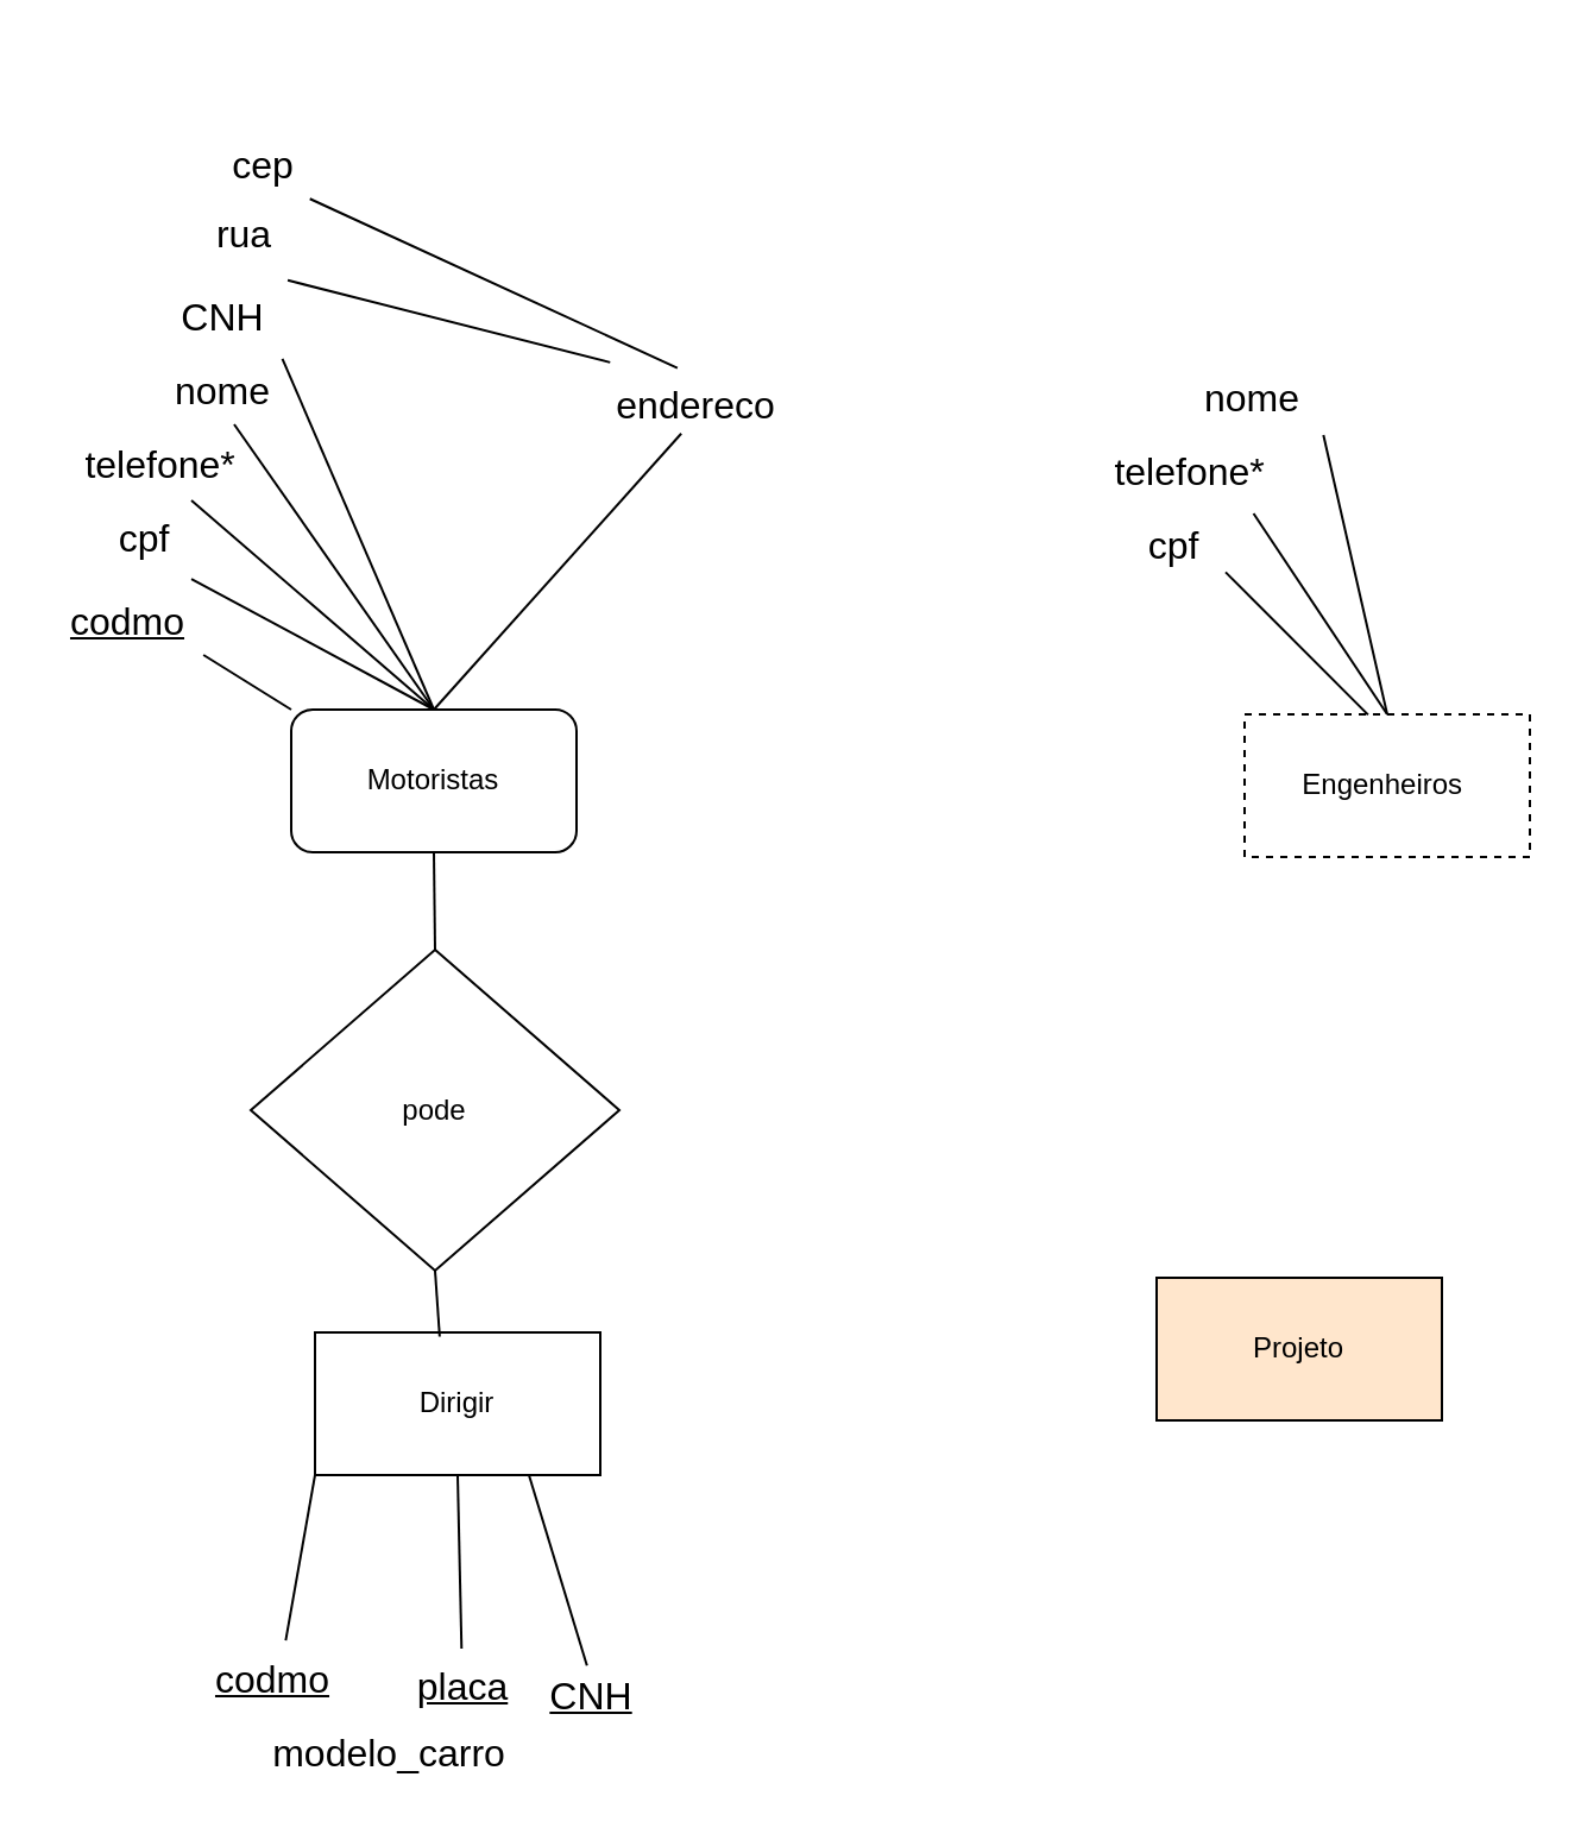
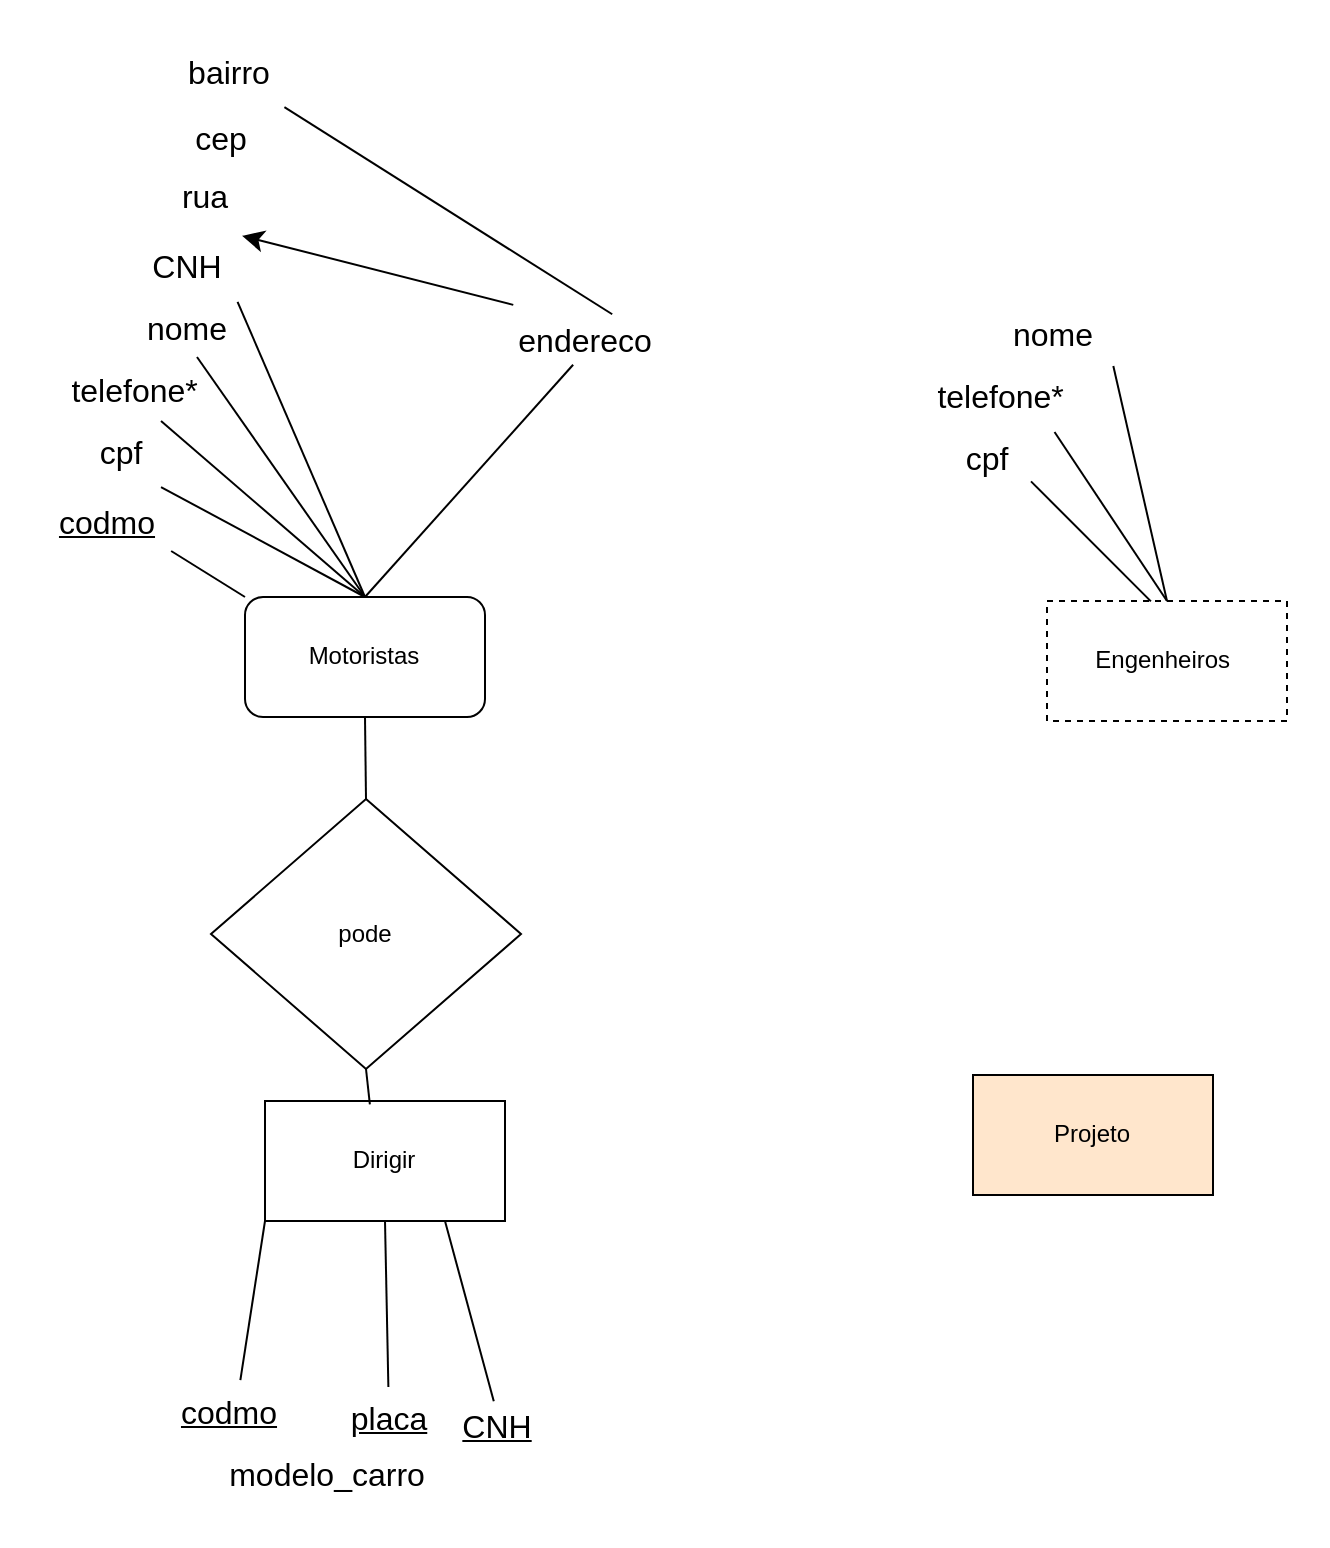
  <mxCell id="0" />
  <mxCell id="1" parent="0" />
  <mxCell id="2" value="Motoristas" style="whiteSpace=wrap;html=1;rounded=1;" vertex="1" parent="1"><mxGeometry x="122" y="298" width="120" height="60" as="geometry" /></mxCell>
  <mxCell id="3" value="Engenheiros&amp;nbsp;" style="whiteSpace=wrap;html=1;dashed=1;" vertex="1" parent="1"><mxGeometry x="523" y="300" width="120" height="60" as="geometry" /></mxCell>
  <mxCell id="4" value="codmo" style="text;html=1;align=center;verticalAlign=middle;resizable=0;points=[];autosize=1;strokeColor=none;fillColor=none;fontSize=16;fontStyle=4" vertex="1" parent="1"><mxGeometry x="20" y="245" width="66" height="31" as="geometry" /></mxCell>
  <mxCell id="5" value="" style="endArrow=none;html=1;rounded=0;fontSize=12;startSize=8;endSize=8;curved=1;entryX=0.986;entryY=0.968;entryDx=0;entryDy=0;entryPerimeter=0;exitX=0;exitY=0;exitDx=0;exitDy=0;" edge="1" parent="1" source="2" target="4"><mxGeometry width="50" height="50" relative="1" as="geometry"><mxPoint x="123" y="298" as="sourcePoint" /><mxPoint x="159" y="247" as="targetPoint" /></mxGeometry></mxCell>
  <mxCell id="6" value="cpf" style="text;html=1;align=center;verticalAlign=middle;resizable=0;points=[];autosize=1;strokeColor=none;fillColor=none;fontSize=16;" vertex="1" parent="1"><mxGeometry x="40" y="210" width="39" height="31" as="geometry" /></mxCell>
  <mxCell id="7" value="telefone*&amp;nbsp;" style="text;html=1;align=center;verticalAlign=middle;resizable=0;points=[];autosize=1;strokeColor=none;fillColor=none;fontSize=16;" vertex="1" parent="1"><mxGeometry x="26" y="179" width="86" height="31" as="geometry" /></mxCell>
  <mxCell id="8" value="" style="endArrow=none;html=1;rounded=0;fontSize=12;startSize=8;endSize=8;curved=1;entryX=1.026;entryY=1.065;entryDx=0;entryDy=0;entryPerimeter=0;exitX=0.5;exitY=0;exitDx=0;exitDy=0;" edge="1" parent="1" source="2" target="6"><mxGeometry width="50" height="50" relative="1" as="geometry"><mxPoint x="156" y="297" as="sourcePoint" /><mxPoint x="104" y="237" as="targetPoint" /></mxGeometry></mxCell>
  <mxCell id="9" value="" style="endArrow=none;html=1;rounded=0;fontSize=12;startSize=8;endSize=8;curved=1;entryX=0.628;entryY=1;entryDx=0;entryDy=0;entryPerimeter=0;exitX=0.5;exitY=0;exitDx=0;exitDy=0;" edge="1" parent="1" source="2" target="7"><mxGeometry width="50" height="50" relative="1" as="geometry"><mxPoint x="165" y="296" as="sourcePoint" /><mxPoint x="148" y="198" as="targetPoint" /></mxGeometry></mxCell>
  <mxCell id="10" value="" style="endArrow=none;html=1;rounded=0;fontSize=12;startSize=8;endSize=8;curved=1;entryX=0.586;entryY=0.968;entryDx=0;entryDy=0;entryPerimeter=0;exitX=0.5;exitY=0;exitDx=0;exitDy=0;" edge="1" parent="1" source="2" target="11"><mxGeometry width="50" height="50" relative="1" as="geometry"><mxPoint x="178" y="271" as="sourcePoint" /><mxPoint x="182" y="209" as="targetPoint" /></mxGeometry></mxCell>
  <mxCell id="11" value="nome" style="text;html=1;align=center;verticalAlign=middle;resizable=0;points=[];autosize=1;strokeColor=none;fillColor=none;fontSize=16;" vertex="1" parent="1"><mxGeometry x="64" y="148" width="58" height="31" as="geometry" /></mxCell>
  <mxCell id="12" value="CNH" style="text;html=1;align=center;verticalAlign=middle;resizable=0;points=[];autosize=1;strokeColor=none;fillColor=none;fontSize=16;" vertex="1" parent="1"><mxGeometry x="66.5" y="117" width="53" height="31" as="geometry" /></mxCell>
  <mxCell id="13" value="" style="endArrow=none;html=1;rounded=0;fontSize=12;startSize=8;endSize=8;curved=1;exitX=0.5;exitY=0;exitDx=0;exitDy=0;entryX=0.977;entryY=1.078;entryDx=0;entryDy=0;entryPerimeter=0;" edge="1" parent="1" source="2" target="12"><mxGeometry width="50" height="50" relative="1" as="geometry"><mxPoint x="225" y="375" as="sourcePoint" /><mxPoint x="194" y="187" as="targetPoint" /></mxGeometry></mxCell>
  <mxCell id="14" value="endereco" style="text;html=1;align=center;verticalAlign=middle;resizable=0;points=[];autosize=1;strokeColor=none;fillColor=none;fontSize=16;" vertex="1" parent="1"><mxGeometry x="249" y="154" width="85" height="31" as="geometry" /></mxCell>
  <mxCell id="15" value="" style="endArrow=none;html=1;rounded=0;fontSize=12;startSize=8;endSize=8;curved=1;exitX=0.5;exitY=0;exitDx=0;exitDy=0;entryX=0.436;entryY=0.899;entryDx=0;entryDy=0;entryPerimeter=0;" edge="1" parent="1" source="2" target="14"><mxGeometry width="50" height="50" relative="1" as="geometry"><mxPoint x="275" y="163" as="sourcePoint" /><mxPoint y="21" as="targetPoint" x="215" /></mxGeometry></mxCell>
  <mxCell id="16" value="rua" style="text;html=1;align=center;verticalAlign=middle;resizable=0;points=[];autosize=1;strokeColor=none;fillColor=none;fontSize=16;" vertex="1" parent="1"><mxGeometry x="81" y="82" width="41" height="31" as="geometry" /></mxCell>
  <mxCell id="17" value="cep" style="text;html=1;align=center;verticalAlign=middle;resizable=0;points=[];autosize=1;strokeColor=none;fillColor=none;fontSize=16;" vertex="1" parent="1"><mxGeometry x="88" y="53" width="44" height="31" as="geometry" /></mxCell>
- <mxCell id="19" value="" style="endArrow=none;html=1;rounded=0;fontSize=12;startSize=8;endSize=8;curved=1;exitX=0.084;exitY=-0.066;exitDx=0;exitDy=0;entryX=0.964;entryY=1.142;entryDx=0;entryDy=0;entryPerimeter=0;exitPerimeter=0;" edge="1" parent="1" source="14" target="16"><mxGeometry width="50" height="50" relative="1" as="geometry"><mxPoint x="163" y="44" as="sourcePoint" /><mxPoint x="103" y="-98" as="targetPoint" /></mxGeometry></mxCell>
- <mxCell id="20" value="" style="endArrow=none;html=1;rounded=0;fontSize=12;startSize=8;endSize=8;curved=1;exitX=0.417;exitY=0.009;exitDx=0;exitDy=0;entryX=0.951;entryY=0.972;entryDx=0;entryDy=0;entryPerimeter=0;exitPerimeter=0;" edge="1" parent="1" source="14" target="17"><mxGeometry width="50" height="50" relative="1" as="geometry"><mxPoint x="239" y="114" as="sourcePoint" /><mxPoint x="179" y="-28" as="targetPoint" /></mxGeometry></mxCell>
+ <mxCell id="18" value="bairro" style="text;html=1;align=center;verticalAlign=middle;resizable=0;points=[];autosize=1;strokeColor=none;fillColor=none;fontSize=16;" vertex="1" parent="1"><mxGeometry x="84" y="20" width="59" height="31" as="geometry" /></mxCell>
+ <mxCell id="19" value="" style="endArrow=classic;html=1;rounded=0;fontSize=12;startSize=8;endSize=8;curved=1;exitX=0.084;exitY=-0.066;exitDx=0;exitDy=0;entryX=0.964;entryY=1.142;entryDx=0;entryDy=0;entryPerimeter=0;exitPerimeter=0;" edge="1" parent="1" source="14" target="16"><mxGeometry width="50" height="50" relative="1" as="geometry"><mxPoint x="163" y="44" as="sourcePoint" /><mxPoint x="103" y="-98" as="targetPoint" /></mxGeometry></mxCell>
+ <mxCell id="21" value="" style="endArrow=none;html=1;rounded=0;fontSize=12;startSize=8;endSize=8;curved=1;exitX=0.666;exitY=0.085;exitDx=0;exitDy=0;entryX=0.978;entryY=1.068;entryDx=0;entryDy=0;entryPerimeter=0;exitPerimeter=0;" edge="1" parent="1" source="14" target="18"><mxGeometry width="50" height="50" relative="1" as="geometry"><mxPoint x="311" y="95" as="sourcePoint" /><mxPoint x="251" y="-47" as="targetPoint" /></mxGeometry></mxCell>
  <mxCell id="22" value="cpf" style="text;html=1;align=center;verticalAlign=middle;resizable=0;points=[];autosize=1;strokeColor=none;fillColor=none;fontSize=16;" vertex="1" parent="1"><mxGeometry x="473" y="213" width="39" height="31" as="geometry" /></mxCell>
  <mxCell id="23" value="telefone*&amp;nbsp;" style="text;html=1;align=center;verticalAlign=middle;resizable=0;points=[];autosize=1;strokeColor=none;fillColor=none;fontSize=16;" vertex="1" parent="1"><mxGeometry x="459" y="182" width="86" height="31" as="geometry" /></mxCell>
  <mxCell id="24" value="nome" style="text;html=1;align=center;verticalAlign=middle;resizable=0;points=[];autosize=1;strokeColor=none;fillColor=none;fontSize=16;" vertex="1" parent="1"><mxGeometry x="497" y="151" width="58" height="31" as="geometry" /></mxCell>
  <mxCell id="25" value="" style="endArrow=none;html=1;rounded=0;fontSize=12;startSize=8;endSize=8;curved=1;exitX=0.433;exitY=0.003;exitDx=0;exitDy=0;entryX=1.077;entryY=0.877;entryDx=0;entryDy=0;entryPerimeter=0;exitPerimeter=0;" edge="1" parent="1" source="3" target="22"><mxGeometry width="50" height="50" relative="1" as="geometry"><mxPoint x="635" y="300" as="sourcePoint" /><mxPoint x="571" y="196" as="targetPoint" /></mxGeometry></mxCell>
  <mxCell id="26" value="" style="endArrow=none;html=1;rounded=0;fontSize=12;startSize=8;endSize=8;curved=1;exitX=0.5;exitY=0;exitDx=0;exitDy=0;entryX=0.788;entryY=1.08;entryDx=0;entryDy=0;entryPerimeter=0;" edge="1" parent="1" source="3" target="23"><mxGeometry width="50" height="50" relative="1" as="geometry"><mxPoint x="617" y="226" as="sourcePoint" /><mxPoint x="553" y="122" as="targetPoint" /></mxGeometry></mxCell>
  <mxCell id="27" value="" style="endArrow=none;html=1;rounded=0;fontSize=12;startSize=8;endSize=8;curved=1;exitX=0.5;exitY=0;exitDx=0;exitDy=0;entryX=1.02;entryY=1.017;entryDx=0;entryDy=0;entryPerimeter=0;" edge="1" parent="1" source="3" target="24"><mxGeometry width="50" height="50" relative="1" as="geometry"><mxPoint x="596" y="211" as="sourcePoint" /><mxPoint x="561" y="201" as="targetPoint" /></mxGeometry></mxCell>
  <mxCell id="28" value="pode" style="rhombus;whiteSpace=wrap;html=1;" vertex="1" parent="1"><mxGeometry x="105" y="399" width="155" height="135" as="geometry" /></mxCell>
- <mxCell id="29" value="Dirigir" style="whiteSpace=wrap;html=1;" vertex="1" parent="1"><mxGeometry x="132" y="560" width="120" height="60" as="geometry" /></mxCell>
+ <mxCell id="29" value="Dirigir" style="whiteSpace=wrap;html=1;" vertex="1" parent="1"><mxGeometry x="132" y="550" width="120" height="60" as="geometry" /></mxCell>
  <mxCell id="30" value="" style="endArrow=none;html=1;rounded=0;fontSize=12;startSize=8;endSize=8;curved=1;exitX=0.5;exitY=0;exitDx=0;exitDy=0;entryX=0.5;entryY=1;entryDx=0;entryDy=0;" edge="1" parent="1" source="28" target="2"><mxGeometry width="50" height="50" relative="1" as="geometry"><mxPoint x="421" y="517" as="sourcePoint" /><mxPoint x="481" y="517" as="targetPoint" /></mxGeometry></mxCell>
  <mxCell id="31" value="" style="endArrow=none;html=1;rounded=0;fontSize=12;startSize=8;endSize=8;curved=1;exitX=0.437;exitY=0.029;exitDx=0;exitDy=0;entryX=0.5;entryY=1;entryDx=0;entryDy=0;exitPerimeter=0;" edge="1" parent="1" source="29" target="28"><mxGeometry width="50" height="50" relative="1" as="geometry"><mxPoint x="403" y="483" as="sourcePoint" /><mxPoint x="463" y="483" as="targetPoint" /></mxGeometry></mxCell>
  <mxCell id="32" value="codmo" style="text;html=1;align=center;verticalAlign=middle;resizable=0;points=[];autosize=1;strokeColor=none;fillColor=none;fontSize=16;fontStyle=4" vertex="1" parent="1"><mxGeometry x="81" y="690" width="66" height="31" as="geometry" /></mxCell>
  <mxCell id="33" value="" style="endArrow=none;html=1;rounded=0;fontSize=12;startSize=8;endSize=8;curved=1;exitX=0.586;exitY=-0.013;exitDx=0;exitDy=0;exitPerimeter=0;entryX=0;entryY=1;entryDx=0;entryDy=0;" edge="1" parent="1" source="32" target="29"><mxGeometry width="50" height="50" relative="1" as="geometry"><mxPoint x="164" y="770" as="sourcePoint" /><mxPoint x="144" y="632" as="targetPoint" /></mxGeometry></mxCell>
  <mxCell id="34" value="modelo_carro" style="text;html=1;align=center;verticalAlign=middle;resizable=0;points=[];autosize=1;strokeColor=none;fillColor=none;fontSize=16;" vertex="1" parent="1"><mxGeometry x="105" y="721" width="116" height="31" as="geometry" /></mxCell>
  <mxCell id="35" value="placa" style="text;html=1;align=center;verticalAlign=middle;resizable=0;points=[];autosize=1;strokeColor=none;fillColor=none;fontSize=16;fontStyle=4" vertex="1" parent="1"><mxGeometry x="166" y="693" width="56" height="31" as="geometry" /></mxCell>
  <mxCell id="36" value="" style="endArrow=none;html=1;rounded=0;fontSize=12;startSize=8;endSize=8;curved=1;entryX=0.5;entryY=1;entryDx=0;entryDy=0;" edge="1" parent="1" source="35" target="29"><mxGeometry width="50" height="50" relative="1" as="geometry"><mxPoint x="268" y="645" as="sourcePoint" /><mxPoint x="328" y="645" as="targetPoint" /></mxGeometry></mxCell>
  <mxCell id="37" value="CNH" style="text;html=1;align=center;verticalAlign=middle;resizable=0;points=[];autosize=1;strokeColor=none;fillColor=none;fontSize=16;fontStyle=4" vertex="1" parent="1"><mxGeometry x="221" y="697" width="53" height="31" as="geometry" /></mxCell>
  <mxCell id="38" value="" style="endArrow=none;html=1;rounded=0;fontSize=12;startSize=8;endSize=8;curved=1;exitX=0.75;exitY=1;exitDx=0;exitDy=0;entryX=0.479;entryY=0.102;entryDx=0;entryDy=0;entryPerimeter=0;" edge="1" parent="1" source="29" target="37"><mxGeometry width="50" height="50" relative="1" as="geometry"><mxPoint x="232" y="638" as="sourcePoint" /><mxPoint x="292" y="638" as="targetPoint" /></mxGeometry></mxCell>
  <mxCell id="39" value="Projeto" style="whiteSpace=wrap;html=1;fillColor=#ffe6cc;" vertex="1" parent="1"><mxGeometry x="486" y="537" width="120" height="60" as="geometry" /></mxCell>
